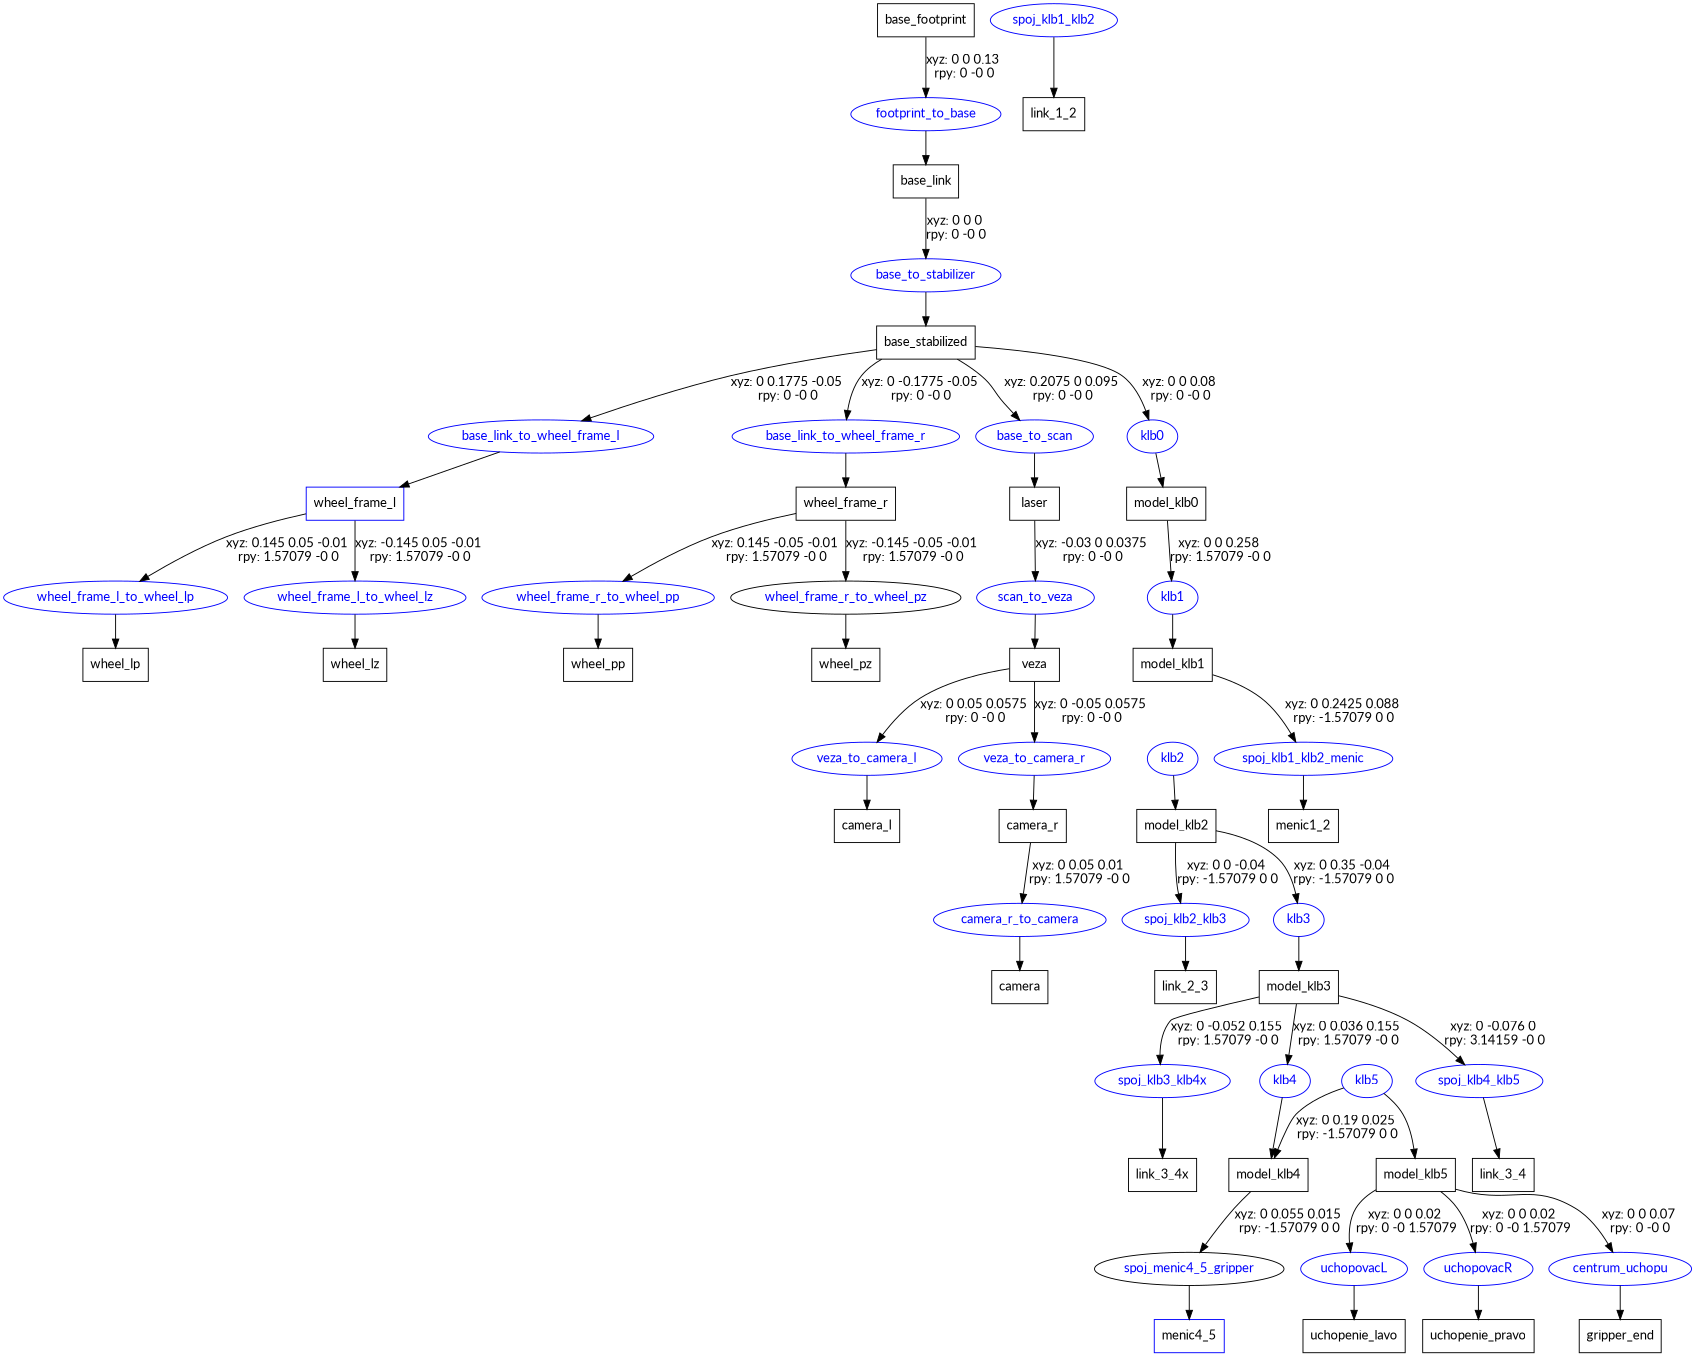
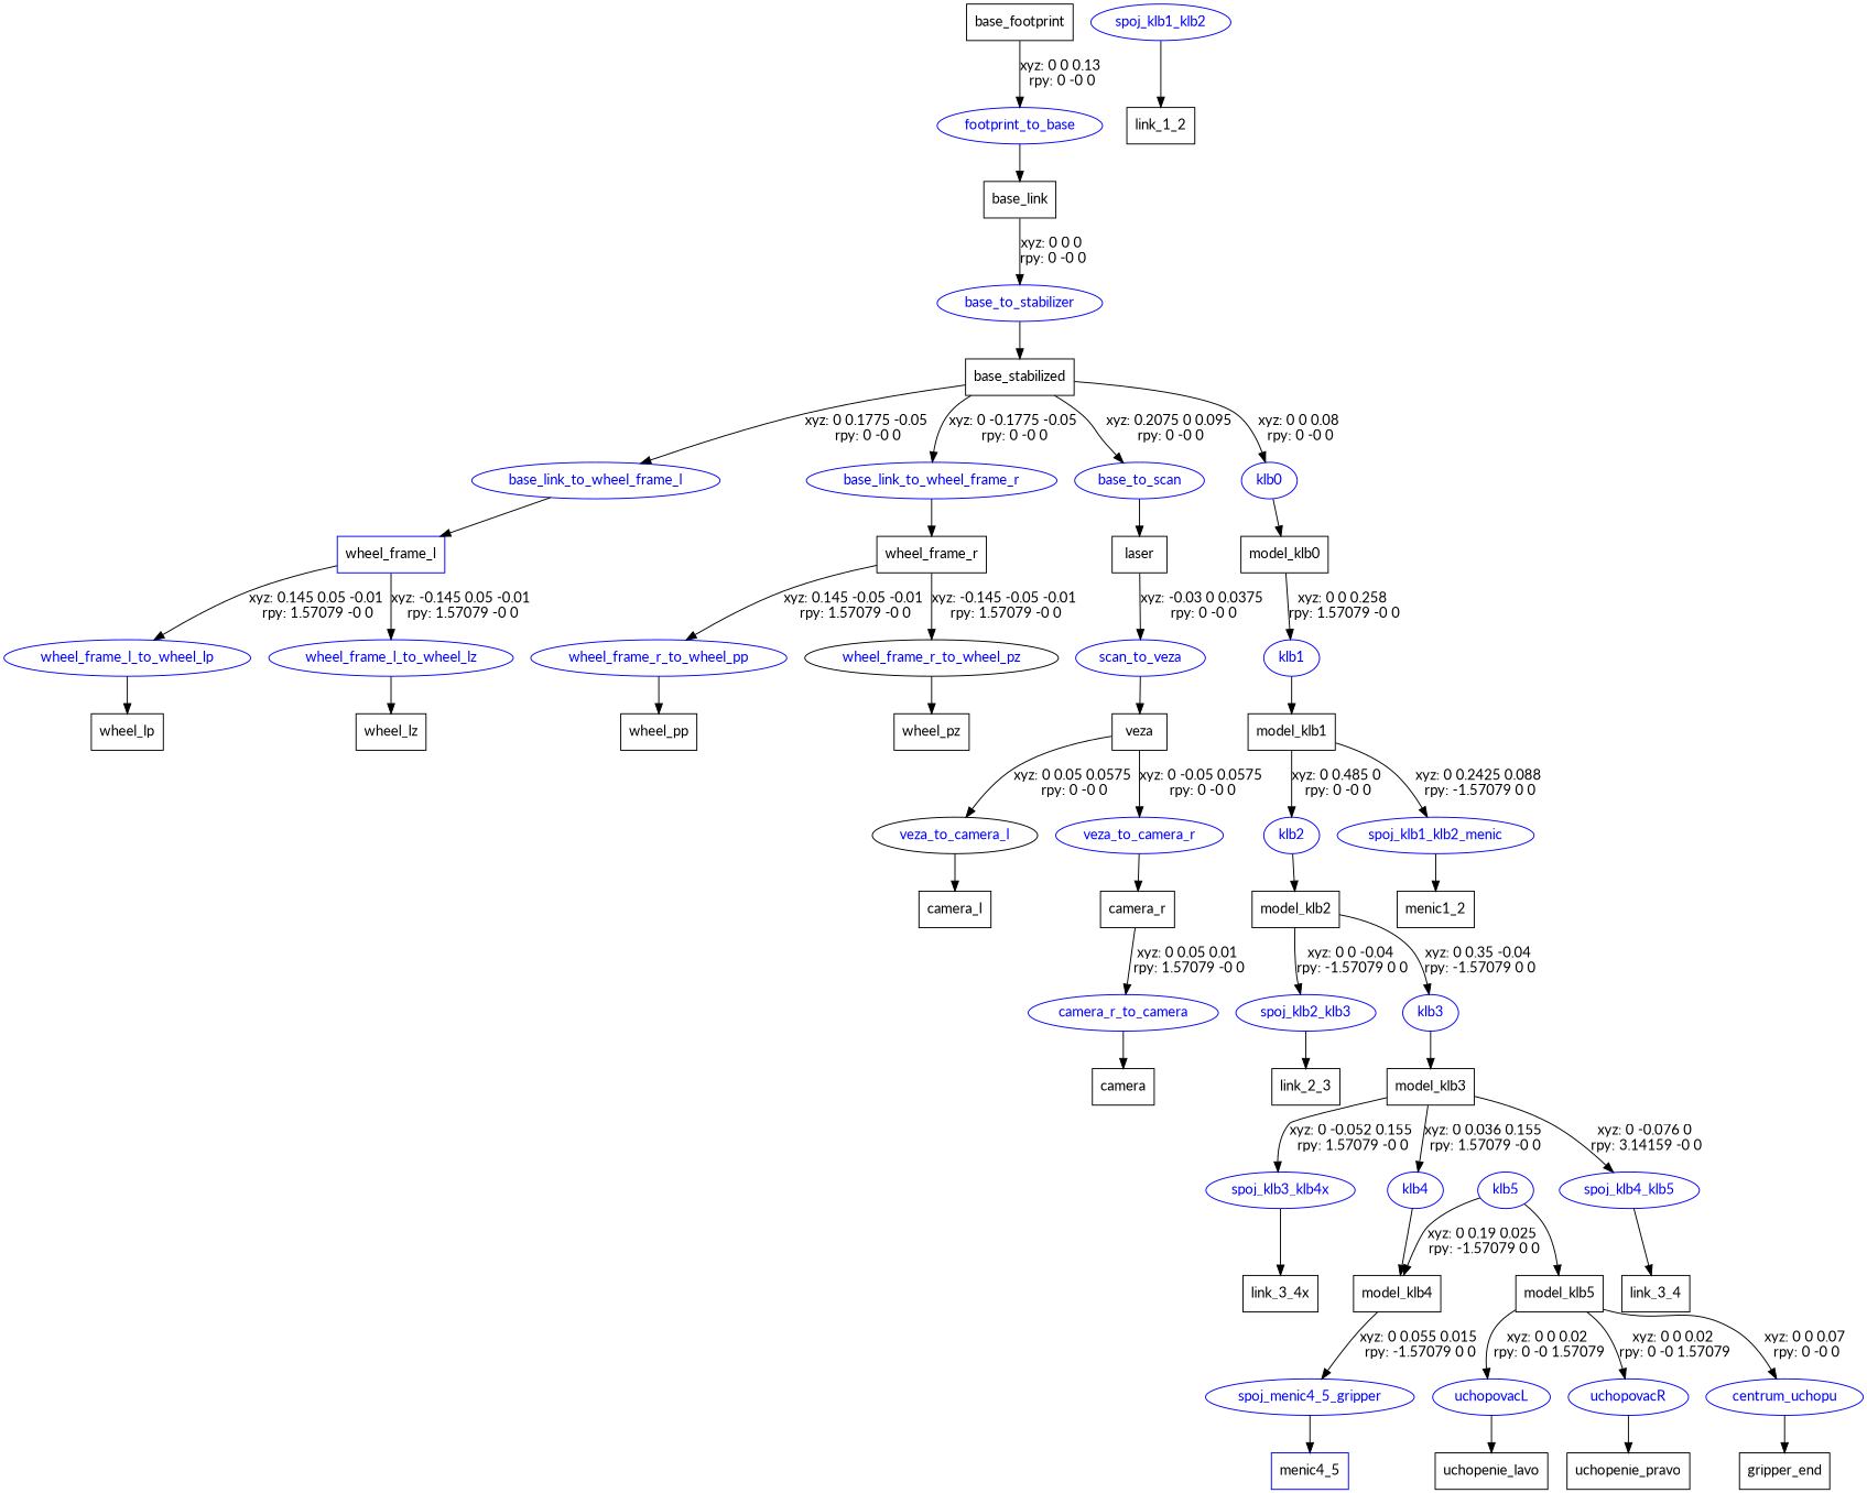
  digraph {
    fontname=Lato
    node [fontname=Lato shape=box color=blue]
    edge [fontname=Lato]
    n1 [label=base_footprint color=""]
    footprint_to_base [fontcolor=blue shape=ellipse]
    n3 [label=base_link color=""]
    base_to_stabilizer [fontcolor=blue shape=ellipse]
    n5 [label=base_stabilized color=""]
    base_link_to_wheel_frame_l [fontcolor=blue shape=ellipse]
    base_link_to_wheel_frame_r [fontcolor=blue shape=ellipse]
    base_to_scan [fontcolor=blue shape=ellipse]
    klb0 [fontcolor=blue shape=ellipse]
    n10 [label=wheel_frame_l]
    n11 [label=wheel_frame_r color=""]
    n12 [label=laser color=""]
    n13 [label=model_klb0 color=""]
    wheel_frame_l_to_wheel_lp [fontcolor=blue shape=ellipse]
    wheel_frame_l_to_wheel_lz [fontcolor=blue shape=ellipse]
    n16 [label=wheel_lp color=""]
    n17 [label=wheel_lz color=""]
    wheel_frame_r_to_wheel_pp [fontcolor=blue shape=ellipse]
    wheel_frame_r_to_wheel_pz [color=black fontcolor=blue shape=ellipse]
    n20 [label=wheel_pp color=""]
    n21 [label=wheel_pz color=""]
    scan_to_veza [fontcolor=blue shape=ellipse]
    n23 [label=veza color=""]
-   veza_to_camera_l [fontcolor=blue shape=ellipse]
+   veza_to_camera_l [color=black fontcolor=blue shape=ellipse]
    veza_to_camera_r [fontcolor=blue shape=ellipse]
    n26 [label=camera_l color=""]
    n27 [label=camera_r color=""]
    camera_r_to_camera [fontcolor=blue shape=ellipse]
    n29 [label=camera color=""]
    klb1 [fontcolor=blue shape=ellipse]
    n31 [label=model_klb1 color=""]
    klb2 [fontcolor=blue shape=ellipse]
    spoj_klb1_klb2_menic [fontcolor=blue shape=ellipse]
    n34 [label=model_klb2 color=""]
    spoj_klb1_klb2 [fontcolor=blue shape=ellipse]
    n36 [label=link_1_2 color=""]
    n37 [label=menic1_2 color=""]
    klb3 [fontcolor=blue shape=ellipse]
    spoj_klb2_klb3 [fontcolor=blue shape=ellipse]
    n40 [label=model_klb3 color=""]
    n41 [label=link_2_3 color=""]
    klb4 [fontcolor=blue shape=ellipse]
    spoj_klb3_klb4x [fontcolor=blue shape=ellipse]
    spoj_klb4_klb5 [fontcolor=blue shape=ellipse]
    n45 [label=model_klb4 color=""]
    n46 [label=link_3_4x color=""]
    n47 [label=link_3_4 color=""]
-   spoj_menic4_5_gripper [color=black fontcolor=blue shape=ellipse]
+   spoj_menic4_5_gripper [fontcolor=blue shape=ellipse]
    klb5 [fontcolor=blue shape=ellipse]
    n50 [label=model_klb5 color=""]
    n51 [label=menic4_5]
    centrum_uchopu [fontcolor=blue shape=ellipse]
    uchopovacL [fontcolor=blue shape=ellipse]
    uchopovacR [fontcolor=blue shape=ellipse]
    n55 [label=gripper_end color=""]
    n56 [label=uchopenie_lavo color=""]
    n57 [label=uchopenie_pravo color=""]
    n1 -> footprint_to_base [label="xyz: 0 0 0.13 \nrpy: 0 -0 0"]
    footprint_to_base -> n3
    n3 -> base_to_stabilizer [label="xyz: 0 0 0 \nrpy: 0 -0 0"]
    base_to_stabilizer -> n5
    n5 -> base_link_to_wheel_frame_l [label="xyz: 0 0.1775 -0.05 \nrpy: 0 -0 0"]
    n5 -> base_link_to_wheel_frame_r [label="xyz: 0 -0.1775 -0.05 \nrpy: 0 -0 0"]
    n5 -> base_to_scan [label="xyz: 0.2075 0 0.095 \nrpy: 0 -0 0"]
    n5 -> klb0 [label="xyz: 0 0 0.08 \nrpy: 0 -0 0"]
    base_link_to_wheel_frame_l -> n10
    base_link_to_wheel_frame_r -> n11
    base_to_scan -> n12
    klb0 -> n13
    n10 -> wheel_frame_l_to_wheel_lp [label="xyz: 0.145 0.05 -0.01 \nrpy: 1.57079 -0 0"]
    n10 -> wheel_frame_l_to_wheel_lz [label="xyz: -0.145 0.05 -0.01 \nrpy: 1.57079 -0 0"]
    n11 -> wheel_frame_r_to_wheel_pp [label="xyz: 0.145 -0.05 -0.01 \nrpy: 1.57079 -0 0"]
    n11 -> wheel_frame_r_to_wheel_pz [label="xyz: -0.145 -0.05 -0.01 \nrpy: 1.57079 -0 0"]
    n12 -> scan_to_veza [label="xyz: -0.03 0 0.0375 \nrpy: 0 -0 0"]
    n13 -> klb1 [label="xyz: 0 0 0.258 \nrpy: 1.57079 -0 0"]
    wheel_frame_l_to_wheel_lp -> n16
    wheel_frame_l_to_wheel_lz -> n17
    wheel_frame_r_to_wheel_pp -> n20
    wheel_frame_r_to_wheel_pz -> n21
    scan_to_veza -> n23
    n23 -> veza_to_camera_l [label="xyz: 0 0.05 0.0575 \nrpy: 0 -0 0"]
    n23 -> veza_to_camera_r [label="xyz: 0 -0.05 0.0575 \nrpy: 0 -0 0"]
    veza_to_camera_l -> n26
    veza_to_camera_r -> n27
    n27 -> camera_r_to_camera [label="xyz: 0 0.05 0.01 \nrpy: 1.57079 -0 0"]
    camera_r_to_camera -> n29
    klb1 -> n31
+   n31 -> klb2 [label="xyz: 0 0.485 0 \nrpy: 0 -0 0"]
    n31 -> spoj_klb1_klb2_menic [label="xyz: 0 0.2425 0.088 \nrpy: -1.57079 0 0"]
    klb2 -> n34
    spoj_klb1_klb2_menic -> n37
    n34 -> klb3 [label="xyz: 0 0.35 -0.04 \nrpy: -1.57079 0 0"]
    n34 -> spoj_klb2_klb3 [label="xyz: 0 0 -0.04 \nrpy: -1.57079 0 0"]
    spoj_klb1_klb2 -> n36
    klb3 -> n40
    spoj_klb2_klb3 -> n41
    n40 -> klb4 [label="xyz: 0 0.036 0.155 \nrpy: 1.57079 -0 0"]
    n40 -> spoj_klb3_klb4x [label="xyz: 0 -0.052 0.155 \nrpy: 1.57079 -0 0"]
    n40 -> spoj_klb4_klb5 [label="xyz: 0 -0.076 0 \nrpy: 3.14159 -0 0"]
    klb4 -> n45
    spoj_klb3_klb4x -> n46
    spoj_klb4_klb5 -> n47
    n45 -> spoj_menic4_5_gripper [label="xyz: 0 0.055 0.015 \nrpy: -1.57079 0 0"]
    spoj_menic4_5_gripper -> n51
    klb5 -> n45 [label="xyz: 0 0.19 0.025 \nrpy: -1.57079 0 0"]
    klb5 -> n50
    n50 -> centrum_uchopu [label="xyz: 0 0 0.07 \nrpy: 0 -0 0"]
    n50 -> uchopovacL [label="xyz: 0 0 0.02 \nrpy: 0 -0 1.57079"]
    n50 -> uchopovacR [label="xyz: 0 0 0.02 \nrpy: 0 -0 1.57079"]
    centrum_uchopu -> n55
    uchopovacL -> n56
    uchopovacR -> n57
  }
